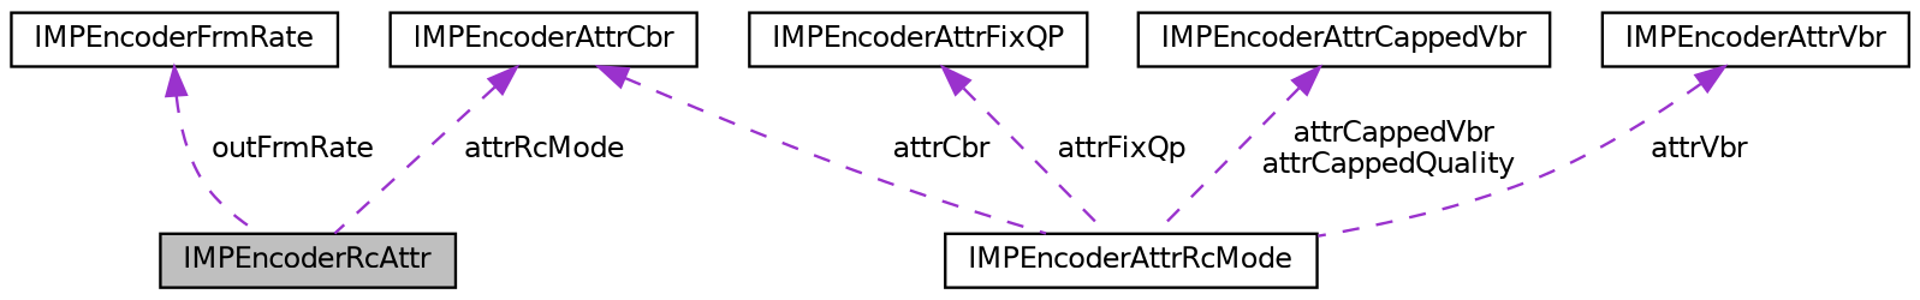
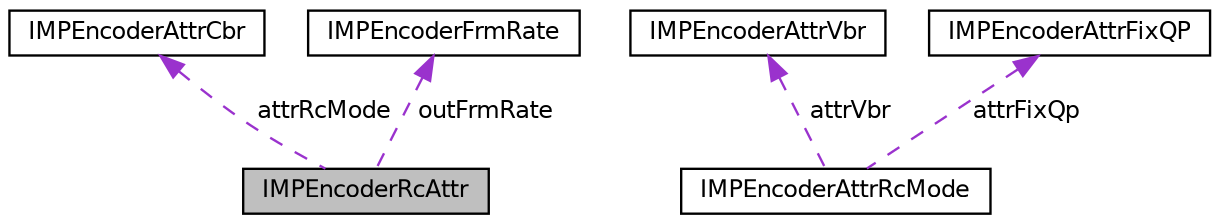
  digraph {
    node [color=black fillcolor=white fontname=Helvetica fontsize=10 shape=record style=filled]
    edge [color=darkorchid3 dir=back fontname=Helvetica fontsize=10 labelfontname=Helvetica labelfontsize=10 style=dashed]
    n1 [fillcolor=grey75 fontcolor=black height=0.2 label=IMPEncoderRcAttr width=0.4]
    n2 [height=0.2 label=IMPEncoderAttrRcMode width=0.4]
    n3 [height=0.2 label=IMPEncoderAttrCbr width=0.4]
    n4 [height=0.2 label=IMPEncoderAttrVbr width=0.4]
    n5 [height=0.2 label=IMPEncoderAttrFixQP width=0.4]
-   n6 [height=0.2 label=IMPEncoderAttrCappedVbr width=0.4]
    n7 [height=0.2 label=IMPEncoderFrmRate width=0.4]
    n3 -> n1 [label=" attrRcMode"]
-   n3 -> n2 [label=" attrCbr"]
    n4 -> n2 [label=" attrVbr"]
    n5 -> n2 [label=" attrFixQp"]
-   n6 -> n2 [label=" attrCappedVbr\nattrCappedQuality"]
    n7 -> n1 [label=" outFrmRate"]
  }
